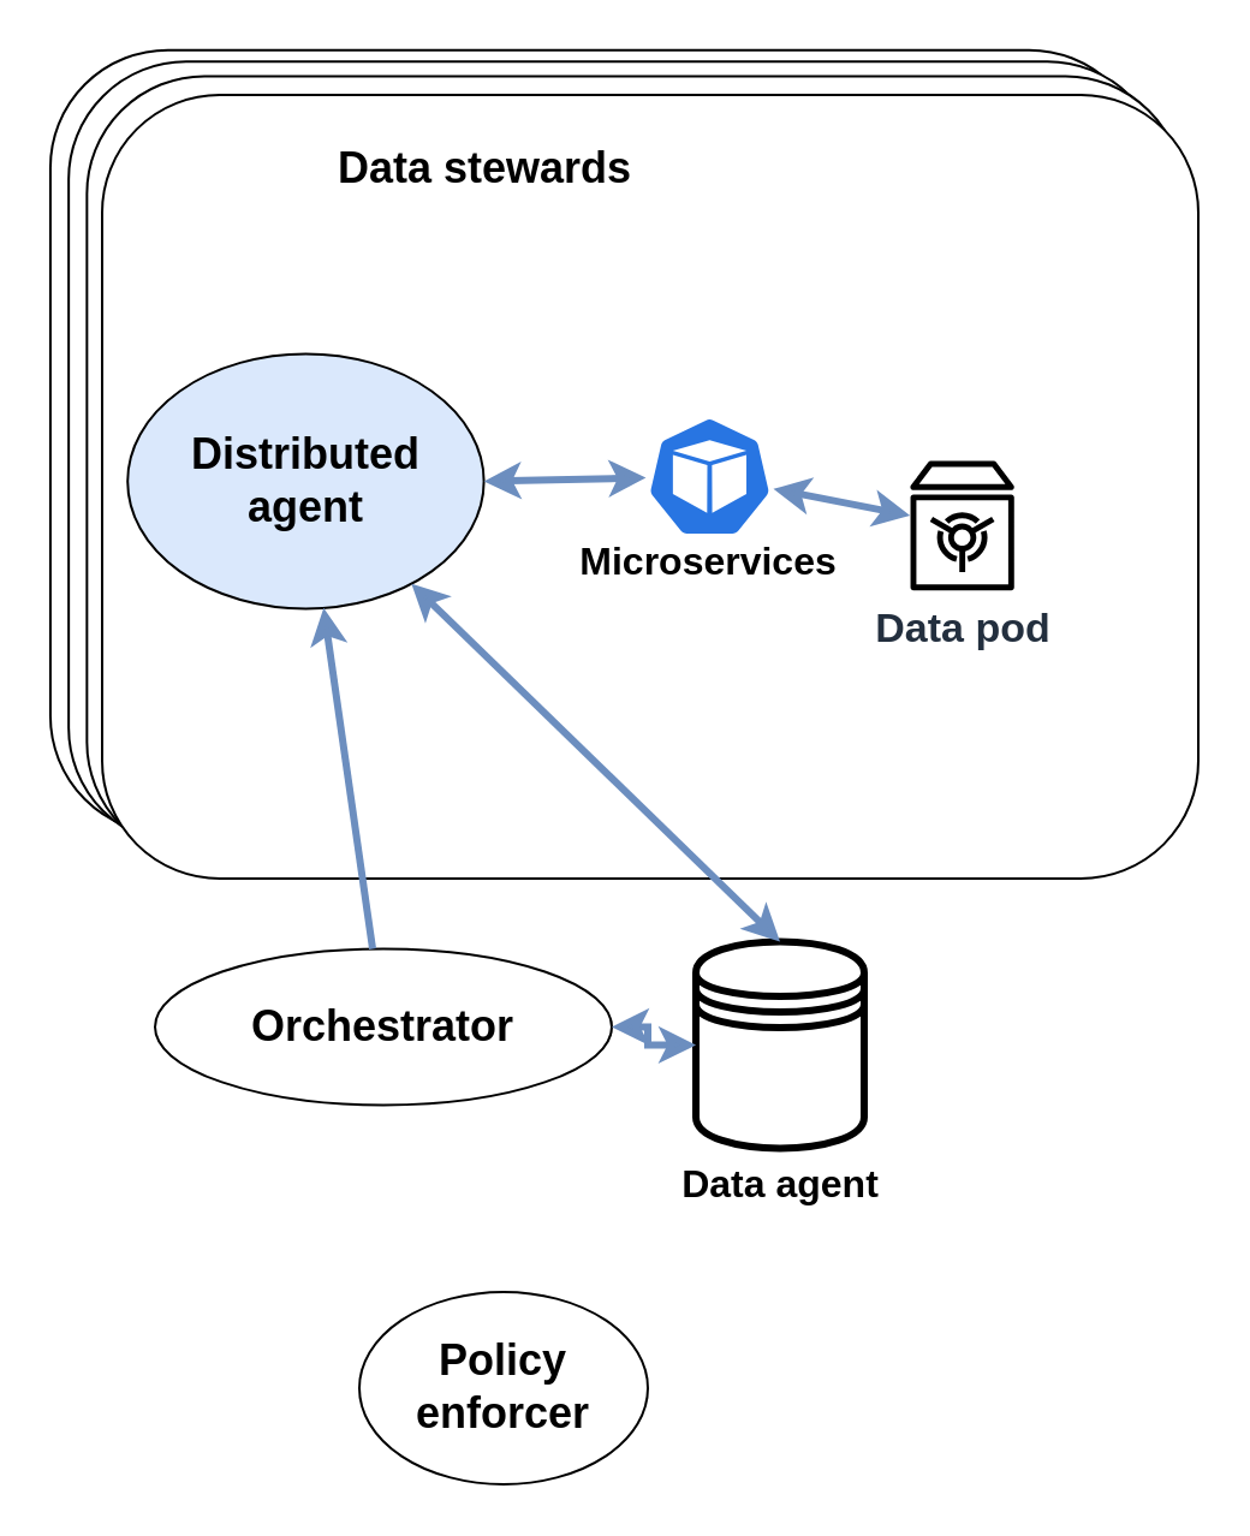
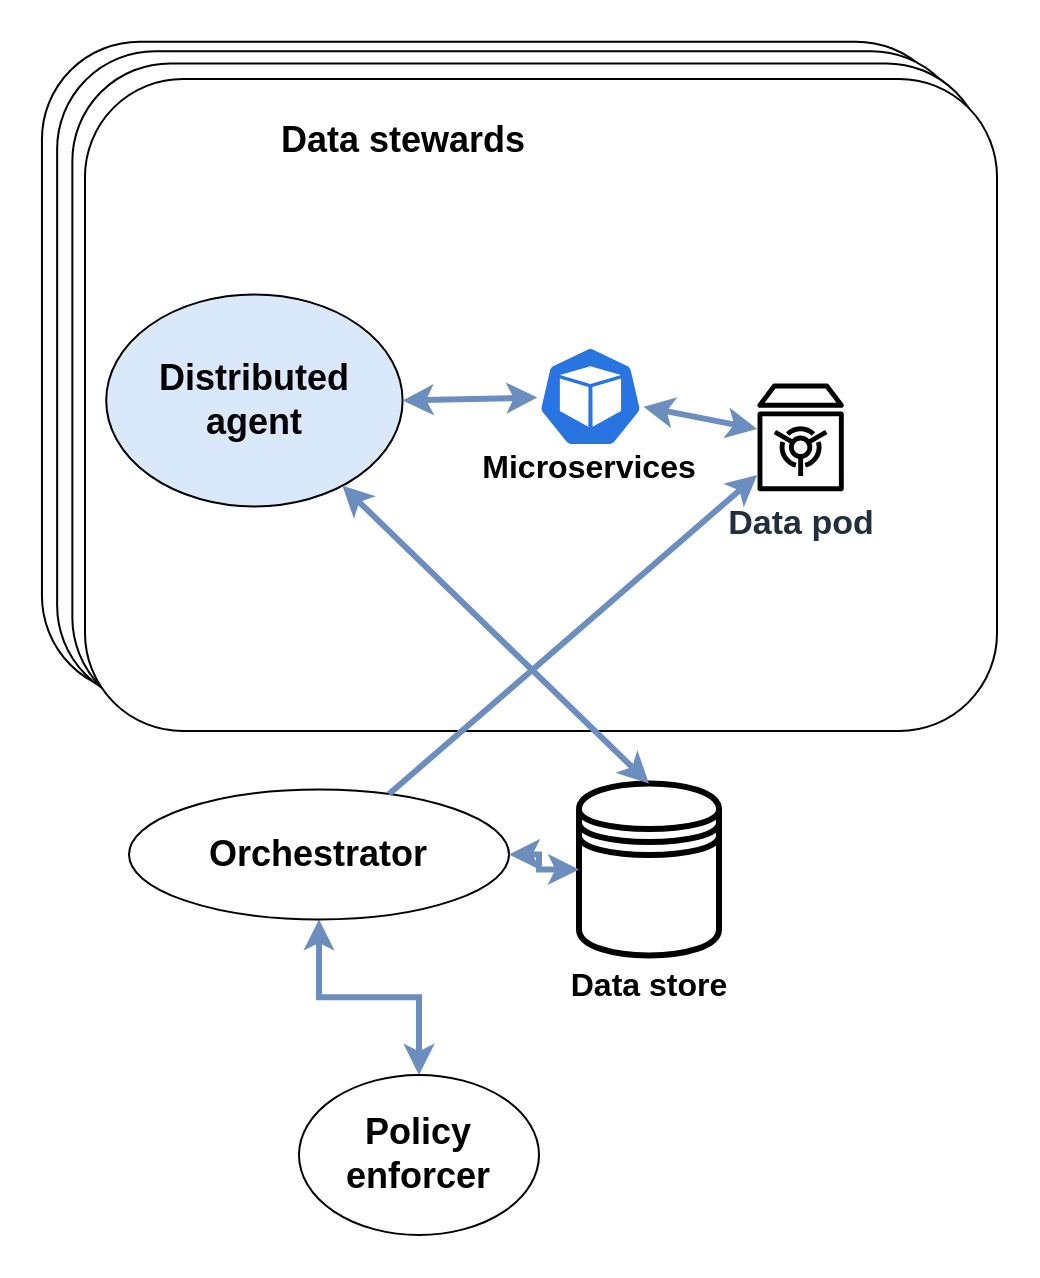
  <mxCell id="0" />
  <mxCell id="1" parent="0" />
+ <mxCell id="2" style="edgeStyle=orthogonalEdgeStyle;rounded=0;orthogonalLoop=1;jettySize=auto;html=1;strokeWidth=3;startArrow=classic;startFill=1;fillColor=#dae8fc;strokeColor=#6c8ebf;" edge="1" parent="1" source="3" target="4"><mxGeometry relative="1" as="geometry" /></mxCell>
  <mxCell id="3" value="&lt;font style=&quot;font-size: 18px;&quot;&gt;&lt;b&gt;Orchestrator&lt;/b&gt;&lt;/font&gt;" style="ellipse;whiteSpace=wrap;html=1;fontSize=18;strokeColor=default;strokeWidth=1;" parent="1" vertex="1"><mxGeometry x="64" y="394.23" width="190" height="65" as="geometry" /></mxCell>
  <mxCell id="4" value="&lt;font style=&quot;font-size: 18px;&quot;&gt;&lt;b&gt;Policy enforcer&lt;/b&gt;&lt;/font&gt;" style="ellipse;whiteSpace=wrap;html=1;fontSize=18;" parent="1" vertex="1"><mxGeometry x="149" y="537" width="120" height="80" as="geometry" /></mxCell>
  <mxCell id="5" value="" style="group" parent="1" vertex="1" connectable="0"><mxGeometry x="42" y="39" width="456" height="326" as="geometry" /></mxCell>
  <mxCell id="6" value="" style="rounded=1;whiteSpace=wrap;html=1;fontSize=18;" parent="5" vertex="1"><mxGeometry x="-21.533" y="-18.667" width="456.0" height="326" as="geometry" /></mxCell>
  <mxCell id="7" value="" style="rounded=1;whiteSpace=wrap;html=1;fontSize=18;" parent="5" vertex="1"><mxGeometry x="-13.933" y="-13.837" width="456.0" height="326" as="geometry" /></mxCell>
  <mxCell id="8" value="" style="rounded=1;whiteSpace=wrap;html=1;fontSize=18;" parent="5" vertex="1"><mxGeometry x="-6.333" y="-7.8" width="456.0" height="326" as="geometry" /></mxCell>
  <mxCell id="9" value="" style="rounded=1;whiteSpace=wrap;html=1;fontSize=18;" parent="5" vertex="1"><mxGeometry width="456.0" height="326" as="geometry" /></mxCell>
  <mxCell id="10" value="&lt;b style=&quot;font-size: 18px;&quot;&gt;Data stewards&lt;br&gt;&lt;/b&gt;" style="text;html=1;strokeColor=none;fillColor=none;align=center;verticalAlign=middle;whiteSpace=wrap;rounded=0;fontSize=18;" parent="5" vertex="1"><mxGeometry x="45.605" y="10" width="227.014" height="42.065" as="geometry" /></mxCell>
  <mxCell id="11" value="&lt;font size=&quot;1&quot; style=&quot;&quot;&gt;&lt;b style=&quot;font-size: 17px;&quot;&gt;Data pod&lt;/b&gt;&lt;/font&gt;" style="sketch=0;outlineConnect=0;fontColor=#232F3E;gradientColor=none;fillColor=#000000;strokeColor=none;dashed=0;verticalLabelPosition=bottom;verticalAlign=top;align=center;html=1;fontSize=12;fontStyle=0;aspect=fixed;pointerEvents=1;shape=mxgraph.aws4.vault;" parent="5" vertex="1"><mxGeometry x="336.12" y="151.935" width="43.347" height="54.526" as="geometry" /></mxCell>
  <mxCell id="12" value="&lt;font style=&quot;font-size: 18px;&quot;&gt;&lt;b&gt;Distributed agent&lt;/b&gt;&lt;br&gt;&lt;/font&gt;" style="ellipse;whiteSpace=wrap;html=1;fontSize=18;strokeColor=default;strokeWidth=1;fillColor=#dae8fc;" parent="5" vertex="1"><mxGeometry x="10.602" y="107.724" width="148.2" height="105.974" as="geometry" /></mxCell>
  <mxCell id="13" value="&lt;font style=&quot;font-size: 16px;&quot;&gt;&lt;b&gt;Microservices&lt;/b&gt;&lt;/font&gt;" style="text;html=1;strokeColor=none;fillColor=none;align=center;verticalAlign=middle;whiteSpace=wrap;rounded=0;" parent="5" vertex="1"><mxGeometry x="202.42" y="173" width="100.6" height="41" as="geometry" /></mxCell>
  <mxCell id="14" style="rounded=0;orthogonalLoop=1;jettySize=auto;html=1;fillColor=#dae8fc;strokeColor=#6c8ebf;startArrow=classic;startFill=1;strokeWidth=3;" edge="1" parent="5" source="16" target="11"><mxGeometry relative="1" as="geometry" /></mxCell>
  <mxCell id="15" style="rounded=0;orthogonalLoop=1;jettySize=auto;html=1;entryX=1;entryY=0.5;entryDx=0;entryDy=0;startArrow=classic;startFill=1;strokeWidth=3;fillColor=#dae8fc;strokeColor=#6c8ebf;" edge="1" parent="5" source="16" target="12"><mxGeometry relative="1" as="geometry" /></mxCell>
  <mxCell id="16" value="" style="sketch=0;html=1;dashed=0;whitespace=wrap;fillColor=#2875E2;strokeColor=#ffffff;points=[[0.005,0.63,0],[0.1,0.2,0],[0.9,0.2,0],[0.5,0,0],[0.995,0.63,0],[0.72,0.99,0],[0.5,1,0],[0.28,0.99,0]];verticalLabelPosition=bottom;align=center;verticalAlign=top;shape=mxgraph.kubernetes.icon;prIcon=pod" vertex="1" parent="5"><mxGeometry x="226.209" y="133.475" width="53.023" height="50.477" as="geometry" /></mxCell>
  <mxCell id="17" value="" style="group;" parent="1" vertex="1" connectable="0"><mxGeometry x="289" y="391.23" width="90" height="116" as="geometry" /></mxCell>
  <mxCell id="18" value="" style="shape=datastore;whiteSpace=wrap;html=1;strokeColor=#000000;strokeWidth=3;" parent="17" vertex="1"><mxGeometry width="70" height="86" as="geometry" /></mxCell>
- <mxCell id="19" value="&lt;font style=&quot;font-size: 16px;&quot;&gt;&lt;b&gt;Data agent&lt;/b&gt;&lt;/font&gt;" style="text;html=1;strokeColor=none;fillColor=none;align=center;verticalAlign=middle;whiteSpace=wrap;rounded=0;" parent="17" vertex="1"><mxGeometry x="-7.5" y="86" width="85" height="30" as="geometry" /></mxCell>
+ <mxCell id="19" value="&lt;font style=&quot;font-size: 16px;&quot;&gt;&lt;b&gt;Data store&lt;/b&gt;&lt;/font&gt;" style="text;html=1;strokeColor=none;fillColor=none;align=center;verticalAlign=middle;whiteSpace=wrap;rounded=0;" parent="17" vertex="1"><mxGeometry x="-7.5" y="86" width="85" height="30" as="geometry" /></mxCell>
  <mxCell id="20" style="rounded=0;orthogonalLoop=1;jettySize=auto;html=1;entryX=0.5;entryY=0;entryDx=0;entryDy=0;fillColor=#dae8fc;strokeColor=#6c8ebf;strokeWidth=3;startArrow=classic;startFill=1;" parent="1" source="12" target="18" edge="1"><mxGeometry relative="1" as="geometry" /></mxCell>
  <mxCell id="21" style="edgeStyle=orthogonalEdgeStyle;rounded=0;orthogonalLoop=1;jettySize=auto;html=1;startArrow=classic;startFill=1;strokeWidth=3;fillColor=#dae8fc;strokeColor=#6c8ebf;exitX=0;exitY=0.5;exitDx=0;exitDy=0;" parent="1" source="18" target="3" edge="1"><mxGeometry relative="1" as="geometry" /></mxCell>
- <mxCell id="22" style="rounded=0;orthogonalLoop=1;jettySize=auto;html=1;strokeWidth=3;fillColor=#dae8fc;strokeColor=#6c8ebf;" edge="1" parent="1" source="3" target="12"><mxGeometry relative="1" as="geometry" /></mxCell>
+ <mxCell id="22" style="rounded=0;orthogonalLoop=1;jettySize=auto;html=1;strokeWidth=3;fillColor=#dae8fc;strokeColor=#6c8ebf;" edge="1" parent="1" source="3" target="11"><mxGeometry relative="1" as="geometry" /></mxCell>
